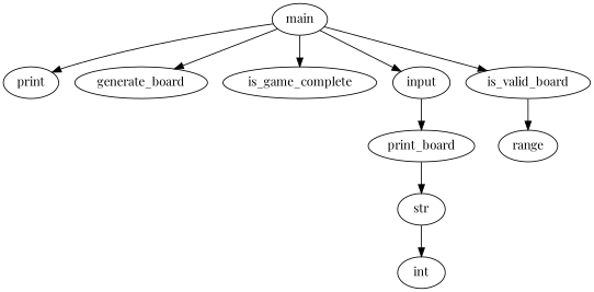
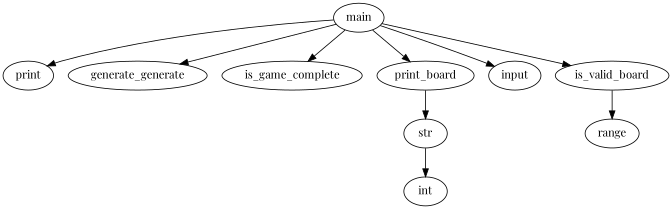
  strict digraph {
    fontname="Playfair Display"
    node [fontname="Playfair Display"]
    edge [fontname="Playfair Display"]
    main
    print
-   generate_board
+   generate_board [label=generate_generate]
    is_game_complete
    print_board
    input
    n7 [label=is_valid_board]
    str
    range
    int
    main -> print
    main -> generate_board
    main -> is_game_complete
-   input -> print_board
+   main -> print_board
    main -> input
    main -> n7
    print_board -> str
    n7 -> range
    str -> int
  }
